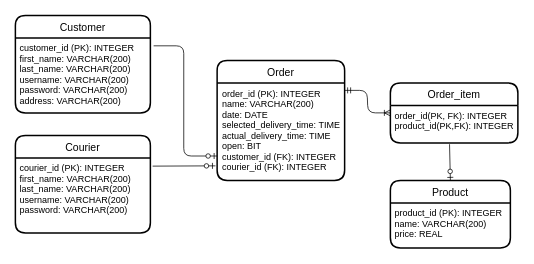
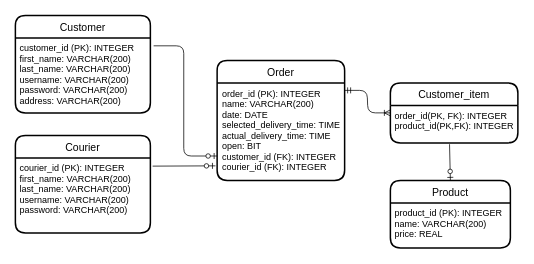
  <mxCell id="0" />
  <mxCell id="1" parent="0" />
  <mxCell id="2" value="Order" style="swimlane;childLayout=stackLayout;horizontal=1;startSize=30;horizontalStack=0;rounded=1;fontSize=14;fontStyle=0;strokeWidth=2;resizeParent=0;resizeLast=1;shadow=0;dashed=0;align=center;" vertex="1" parent="1"><mxGeometry x="289" y="80" width="170" height="160" as="geometry" /></mxCell>
  <mxCell id="3" value="order_id (PK): INTEGER&#10;name: VARCHAR(200)&#10;date: DATE&#10;selected_delivery_time: TIME&#10;actual_delivery_time: TIME&#10;open: BIT&#10;customer_id (FK): INTEGER&#10;courier_id (FK): INTEGER" style="align=left;strokeColor=none;fillColor=none;spacingLeft=4;fontSize=12;verticalAlign=top;resizable=0;rotatable=0;part=1;spacing=3;" vertex="1" parent="2"><mxGeometry y="30" width="170" height="130" as="geometry" /></mxCell>
  <mxCell id="4" value="Product" style="swimlane;childLayout=stackLayout;horizontal=1;startSize=30;horizontalStack=0;rounded=1;fontSize=14;fontStyle=0;strokeWidth=2;resizeParent=0;resizeLast=1;shadow=0;dashed=0;align=center;" vertex="1" parent="1"><mxGeometry x="520" y="240" width="160" height="90" as="geometry" /></mxCell>
  <mxCell id="5" value="product_id (PK): INTEGER&#10;name: VARCHAR(200)&#10;price: REAL&#10;" style="align=left;strokeColor=none;fillColor=none;spacingLeft=4;fontSize=12;verticalAlign=top;resizable=0;rotatable=0;part=1;" vertex="1" parent="4"><mxGeometry y="30" width="160" height="60" as="geometry" /></mxCell>
- <mxCell id="6" value="Order_item" style="swimlane;childLayout=stackLayout;horizontal=1;startSize=30;horizontalStack=0;rounded=1;fontSize=14;fontStyle=0;strokeWidth=2;resizeParent=0;resizeLast=1;shadow=0;dashed=0;align=center;" vertex="1" parent="1"><mxGeometry x="520" y="110" width="170" height="80" as="geometry" /></mxCell>
+ <mxCell id="6" value="Customer_item" style="swimlane;childLayout=stackLayout;horizontal=1;startSize=30;horizontalStack=0;rounded=1;fontSize=14;fontStyle=0;strokeWidth=2;resizeParent=0;resizeLast=1;shadow=0;dashed=0;align=center;" vertex="1" parent="1"><mxGeometry x="520" y="110" width="170" height="80" as="geometry" /></mxCell>
  <mxCell id="7" value="order_id(PK, FK): INTEGER&#10;product_id(PK,FK): INTEGER" style="align=left;strokeColor=none;fillColor=none;spacingLeft=4;fontSize=12;verticalAlign=top;resizable=0;rotatable=0;part=1;" vertex="1" parent="6"><mxGeometry y="30" width="170" height="50" as="geometry" /></mxCell>
  <mxCell id="8" value="" style="edgeStyle=orthogonalEdgeStyle;fontSize=12;html=1;endArrow=ERzeroToOne;endFill=1;exitX=1.024;exitY=0.106;exitDx=0;exitDy=0;exitPerimeter=0;entryX=0;entryY=0.75;entryDx=0;entryDy=0;" edge="1" parent="1" source="13" target="3"><mxGeometry width="100" height="100" relative="1" as="geometry"><mxPoint x="320" y="270" as="sourcePoint" /><mxPoint x="420" y="170" as="targetPoint" /></mxGeometry></mxCell>
  <mxCell id="9" value="" style="fontSize=12;html=1;endArrow=ERzeroToOne;endFill=1;entryX=-0.013;entryY=0.851;entryDx=0;entryDy=0;entryPerimeter=0;" edge="1" parent="1" target="3"><mxGeometry width="100" height="100" relative="1" as="geometry"><mxPoint x="203" y="221" as="sourcePoint" /><mxPoint x="280" y="219" as="targetPoint" /></mxGeometry></mxCell>
  <mxCell id="10" value="Courier" style="swimlane;childLayout=stackLayout;horizontal=1;startSize=30;horizontalStack=0;rounded=1;fontSize=14;fontStyle=0;strokeWidth=2;resizeParent=0;resizeLast=1;shadow=0;dashed=0;align=center;" vertex="1" parent="1"><mxGeometry x="20" y="180" width="180" height="130" as="geometry" /></mxCell>
  <mxCell id="11" value="courier_id (PK): INTEGER&#10;first_name: VARCHAR(200)&#10;last_name: VARCHAR(200)&#10;username: VARCHAR(200)&#10;password: VARCHAR(200)&#10;" style="align=left;strokeColor=none;fillColor=none;spacingLeft=4;fontSize=12;verticalAlign=top;resizable=0;rotatable=0;part=1;" vertex="1" parent="10"><mxGeometry y="30" width="180" height="100" as="geometry" /></mxCell>
  <mxCell id="12" value="Customer" style="swimlane;childLayout=stackLayout;horizontal=1;startSize=30;horizontalStack=0;rounded=1;fontSize=14;fontStyle=0;strokeWidth=2;resizeParent=0;resizeLast=1;shadow=0;dashed=0;align=center;" vertex="1" parent="1"><mxGeometry x="20" y="20" width="180" height="130" as="geometry" /></mxCell>
  <mxCell id="13" value="customer_id (PK): INTEGER&#10;first_name: VARCHAR(200)&#10;last_name: VARCHAR(200)&#10;username: VARCHAR(200)&#10;password: VARCHAR(200)&#10;address: VARCHAR(200)" style="align=left;strokeColor=none;fillColor=none;spacingLeft=4;fontSize=12;verticalAlign=top;resizable=0;rotatable=0;part=1;" vertex="1" parent="12"><mxGeometry y="30" width="180" height="100" as="geometry" /></mxCell>
  <mxCell id="14" value="" style="edgeStyle=entityRelationEdgeStyle;fontSize=12;html=1;endArrow=ERoneToMany;startArrow=ERmandOne;exitX=1;exitY=0.077;exitDx=0;exitDy=0;entryX=0;entryY=0.5;entryDx=0;entryDy=0;exitPerimeter=0;" edge="1" parent="1" source="3" target="6"><mxGeometry width="100" height="100" relative="1" as="geometry"><mxPoint x="320" y="270" as="sourcePoint" /><mxPoint x="420" y="170" as="targetPoint" /></mxGeometry></mxCell>
  <mxCell id="15" value="" style="fontSize=12;html=1;endArrow=ERzeroToOne;endFill=1;exitX=0.464;exitY=1.036;exitDx=0;exitDy=0;exitPerimeter=0;entryX=0.5;entryY=0;entryDx=0;entryDy=0;" edge="1" parent="1" source="7" target="4"><mxGeometry width="100" height="100" relative="1" as="geometry"><mxPoint x="320" y="270" as="sourcePoint" /><mxPoint x="420" y="170" as="targetPoint" /></mxGeometry></mxCell>
